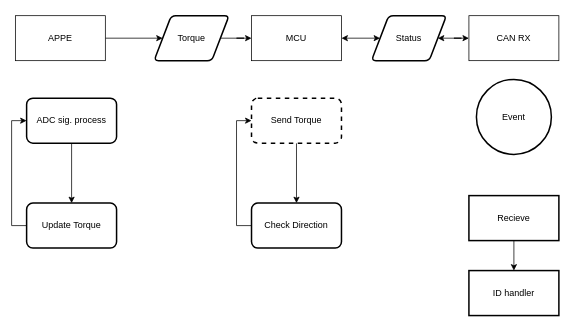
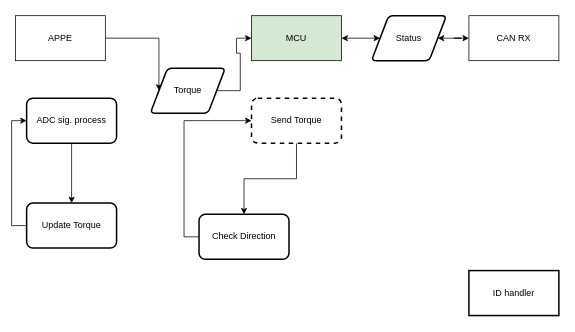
  <mxCell id="0" />
  <mxCell id="1" parent="0" />
  <mxCell id="2" value="" style="edgeStyle=orthogonalEdgeStyle;rounded=0;orthogonalLoop=1;jettySize=auto;html=1;" edge="1" parent="1" source="3" target="5"><mxGeometry relative="1" as="geometry" /></mxCell>
  <mxCell id="3" value="Send Torque" style="rounded=1;whiteSpace=wrap;html=1;arcSize=14;strokeWidth=2;dashed=1;" vertex="1" parent="1"><mxGeometry x="335" y="130" width="120" height="60" as="geometry" /></mxCell>
  <mxCell id="4" style="edgeStyle=orthogonalEdgeStyle;rounded=0;orthogonalLoop=1;jettySize=auto;html=1;exitX=0;exitY=0.5;exitDx=0;exitDy=0;entryX=0;entryY=0.5;entryDx=0;entryDy=0;" edge="1" parent="1" source="5" target="3"><mxGeometry relative="1" as="geometry" /></mxCell>
- <mxCell id="5" value="Check Direction" style="rounded=1;whiteSpace=wrap;html=1;arcSize=14;strokeWidth=2;" vertex="1" parent="1"><mxGeometry x="335" y="270" width="120" height="60" as="geometry" /></mxCell>
- <mxCell id="6" value="MCU" style="rounded=0;whiteSpace=wrap;html=1;" vertex="1" parent="1"><mxGeometry x="335" y="20" width="120" height="60" as="geometry" /></mxCell>
+ <mxCell id="5" value="Check Direction" style="rounded=1;whiteSpace=wrap;html=1;arcSize=14;strokeWidth=2;" vertex="1" parent="1"><mxGeometry x="265" y="285" width="120" height="60" as="geometry" /></mxCell>
+ <mxCell id="6" value="MCU" style="rounded=0;whiteSpace=wrap;html=1;fillColor=#d5e8d4;" vertex="1" parent="1"><mxGeometry x="335" y="20" width="120" height="60" as="geometry" /></mxCell>
  <mxCell id="7" value="CAN RX" style="rounded=0;whiteSpace=wrap;html=1;" vertex="1" parent="1"><mxGeometry x="625" y="20" width="120" height="60" as="geometry" /></mxCell>
- <mxCell id="8" value="Event" style="strokeWidth=2;html=1;shape=mxgraph.flowchart.start_2;whiteSpace=wrap;" vertex="1" parent="1"><mxGeometry x="635" y="105" width="100" height="100" as="geometry" /></mxCell>
- <mxCell id="9" value="" style="edgeStyle=orthogonalEdgeStyle;rounded=0;orthogonalLoop=1;jettySize=auto;html=1;" edge="1" parent="1" source="10" target="11"><mxGeometry relative="1" as="geometry" /></mxCell>
- <mxCell id="10" value="Recieve" style="whiteSpace=wrap;html=1;strokeWidth=2;" vertex="1" parent="1"><mxGeometry x="625" y="260" width="120" height="60" as="geometry" /></mxCell>
  <mxCell id="11" value="ID handler" style="whiteSpace=wrap;html=1;strokeWidth=2;" vertex="1" parent="1"><mxGeometry x="625" y="360" width="120" height="60" as="geometry" /></mxCell>
  <mxCell id="12" value="" style="edgeStyle=orthogonalEdgeStyle;rounded=0;orthogonalLoop=1;jettySize=auto;html=1;" edge="1" parent="1" source="13" target="15"><mxGeometry relative="1" as="geometry" /></mxCell>
  <mxCell id="13" value="ADC sig. process" style="rounded=1;whiteSpace=wrap;html=1;arcSize=14;strokeWidth=2;" vertex="1" parent="1"><mxGeometry x="35" y="130" width="120" height="60" as="geometry" /></mxCell>
  <mxCell id="14" style="edgeStyle=orthogonalEdgeStyle;rounded=0;orthogonalLoop=1;jettySize=auto;html=1;exitX=0;exitY=0.5;exitDx=0;exitDy=0;entryX=0;entryY=0.5;entryDx=0;entryDy=0;" edge="1" parent="1" source="15" target="13"><mxGeometry relative="1" as="geometry" /></mxCell>
  <mxCell id="15" value="Update Torque" style="rounded=1;whiteSpace=wrap;html=1;arcSize=14;strokeWidth=2;" vertex="1" parent="1"><mxGeometry x="35" y="270" width="120" height="60" as="geometry" /></mxCell>
  <mxCell id="16" style="edgeStyle=orthogonalEdgeStyle;rounded=0;orthogonalLoop=1;jettySize=auto;html=1;exitX=1;exitY=0.5;exitDx=0;exitDy=0;entryX=0;entryY=0.5;entryDx=0;entryDy=0;" edge="1" parent="1" source="17" target="19"><mxGeometry relative="1" as="geometry" /></mxCell>
  <mxCell id="17" value="APPE" style="rounded=0;whiteSpace=wrap;html=1;" vertex="1" parent="1"><mxGeometry x="20" y="20" width="120" height="60" as="geometry" /></mxCell>
  <mxCell id="18" style="edgeStyle=orthogonalEdgeStyle;rounded=0;orthogonalLoop=1;jettySize=auto;html=1;exitX=1;exitY=0.5;exitDx=0;exitDy=0;entryX=0;entryY=0.5;entryDx=0;entryDy=0;" edge="1" parent="1" source="19" target="6"><mxGeometry relative="1" as="geometry" /></mxCell>
- <mxCell id="19" value="Torque" style="shape=parallelogram;html=1;strokeWidth=2;perimeter=parallelogramPerimeter;whiteSpace=wrap;rounded=1;arcSize=12;size=0.23;" vertex="1" parent="1"><mxGeometry x="205" y="20" width="100" height="60" as="geometry" /></mxCell>
+ <mxCell id="19" value="Torque" style="shape=parallelogram;html=1;strokeWidth=2;perimeter=parallelogramPerimeter;whiteSpace=wrap;rounded=1;arcSize=12;size=0.23;" vertex="1" parent="1"><mxGeometry x="200" y="90" width="100" height="60" as="geometry" /></mxCell>
  <mxCell id="20" style="edgeStyle=orthogonalEdgeStyle;rounded=0;orthogonalLoop=1;jettySize=auto;html=1;exitX=0;exitY=0.5;exitDx=0;exitDy=0;entryX=1;entryY=0.5;entryDx=0;entryDy=0;startArrow=classic;startFill=1;" edge="1" parent="1" source="22" target="6"><mxGeometry relative="1" as="geometry" /></mxCell>
  <mxCell id="21" style="edgeStyle=orthogonalEdgeStyle;rounded=0;orthogonalLoop=1;jettySize=auto;html=1;exitX=1;exitY=0.5;exitDx=0;exitDy=0;entryX=0;entryY=0.5;entryDx=0;entryDy=0;startArrow=classic;startFill=1;" edge="1" parent="1" source="22" target="7"><mxGeometry relative="1" as="geometry" /></mxCell>
  <mxCell id="22" value="Status" style="shape=parallelogram;html=1;strokeWidth=2;perimeter=parallelogramPerimeter;whiteSpace=wrap;rounded=1;arcSize=12;size=0.23;" vertex="1" parent="1"><mxGeometry x="495" y="20" width="100" height="60" as="geometry" /></mxCell>
